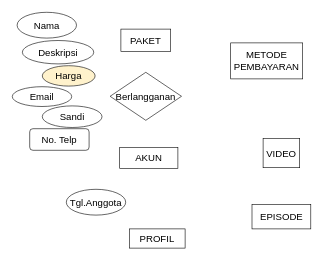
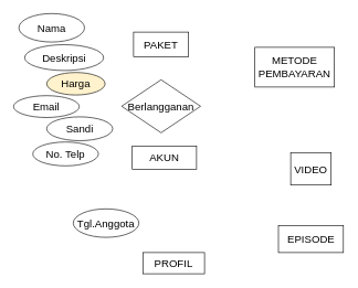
  <mxCell id="0" />
  <mxCell id="1" parent="0" />
  <mxCell id="2" value="PAKET" style="rounded=0;whiteSpace=wrap;html=1;fontSize=16;" vertex="1" parent="1"><mxGeometry x="201" y="48" width="83" height="37" as="geometry" /></mxCell>
- <mxCell id="3" value="AKUN" style="rounded=0;whiteSpace=wrap;html=1;fontSize=16;" vertex="1" parent="1"><mxGeometry x="199" y="245" width="97" height="35" as="geometry" /></mxCell>
+ <mxCell id="3" value="AKUN" style="rounded=0;whiteSpace=wrap;html=1;fontSize=16;" vertex="1" parent="1"><mxGeometry x="199" y="220" width="97" height="35" as="geometry" /></mxCell>
  <mxCell id="4" value="PROFIL" style="rounded=0;whiteSpace=wrap;html=1;fontSize=16;" vertex="1" parent="1"><mxGeometry x="215" y="381" width="93" height="32" as="geometry" /></mxCell>
  <mxCell id="5" value="METODE PEMBAYARAN" style="rounded=0;whiteSpace=wrap;html=1;fontSize=16;" vertex="1" parent="1"><mxGeometry x="384" y="71" width="120" height="60" as="geometry" /></mxCell>
  <mxCell id="6" value="VIDEO" style="rounded=0;whiteSpace=wrap;html=1;fontSize=16;" vertex="1" parent="1"><mxGeometry x="438" y="230" width="61" height="49" as="geometry" /></mxCell>
  <mxCell id="7" value="EPISODE" style="rounded=0;whiteSpace=wrap;html=1;fontSize=16;" vertex="1" parent="1"><mxGeometry x="419.5" y="340" width="98" height="41" as="geometry" /></mxCell>
  <mxCell id="8" value="Berlangganan" style="rhombus;whiteSpace=wrap;html=1;fontSize=16;" vertex="1" parent="1"><mxGeometry x="183" y="120" width="119" height="80" as="geometry" /></mxCell>
  <mxCell id="9" value="Nama" style="ellipse;whiteSpace=wrap;html=1;fontSize=16;" vertex="1" parent="1"><mxGeometry x="28" y="20" width="99" height="43" as="geometry" /></mxCell>
  <mxCell id="10" value="Deskripsi" style="ellipse;whiteSpace=wrap;html=1;fontSize=16;" vertex="1" parent="1"><mxGeometry x="36.75" y="67" width="119" height="39" as="geometry" /></mxCell>
  <mxCell id="11" value="Harga" style="ellipse;whiteSpace=wrap;html=1;fontSize=16;fillColor=#fff2cc;" vertex="1" parent="1"><mxGeometry x="70" y="109" width="88" height="34" as="geometry" /></mxCell>
  <mxCell id="12" value="Email" style="ellipse;whiteSpace=wrap;html=1;fontSize=16;" vertex="1" parent="1"><mxGeometry x="20" y="144" width="99" height="33" as="geometry" /></mxCell>
  <mxCell id="13" value="Sandi" style="ellipse;whiteSpace=wrap;html=1;fontSize=16;" vertex="1" parent="1"><mxGeometry x="70" y="176" width="99.5" height="36" as="geometry" /></mxCell>
- <mxCell id="14" value="No. Telp" style="whiteSpace=wrap;html=1;fontSize=16;rounded=1;" vertex="1" parent="1"><mxGeometry x="49" y="214" width="99" height="36" as="geometry" /></mxCell>
+ <mxCell id="14" value="No. Telp" style="ellipse;whiteSpace=wrap;html=1;fontSize=16;" vertex="1" parent="1"><mxGeometry x="49" y="214" width="99" height="36" as="geometry" /></mxCell>
  <mxCell id="15" value="Tgl.Anggota" style="ellipse;whiteSpace=wrap;html=1;fontSize=16;" vertex="1" parent="1"><mxGeometry x="110" y="315" width="99" height="43" as="geometry" /></mxCell>
